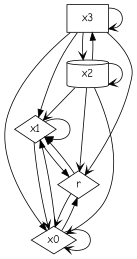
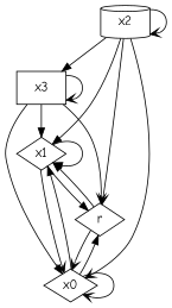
  digraph {
    fontname="Comic Neue"
    node [fontname="Comic Neue" shape=diamond]
    edge [arrowhead=vee fontname="Comic Neue"]
    x3 [shape=box]
    x1
    r
    x2 [shape=cylinder]
    x0
    x3 -> x3
    x3 -> x1 [arrowhead=normal]
    x3 -> r
-   x3 -> x2
    x3 -> x0 [arrowhead=normal]
    x1 -> x1 [arrowhead=normal]
    x1 -> r [arrowhead=normal]
    x1 -> x0
    r -> x1 [arrowhead=normal]
    r -> x0
    x2 -> x3 [arrowhead=normal]
-   x2 -> x1
+   x2 -> x1 [arrowhead=normal]
    x2 -> r
    x2 -> x2
    x2 -> x0
    x0 -> x1 [arrowhead=normal]
    x0 -> r [arrowhead=normal]
    x0 -> x0
  }
